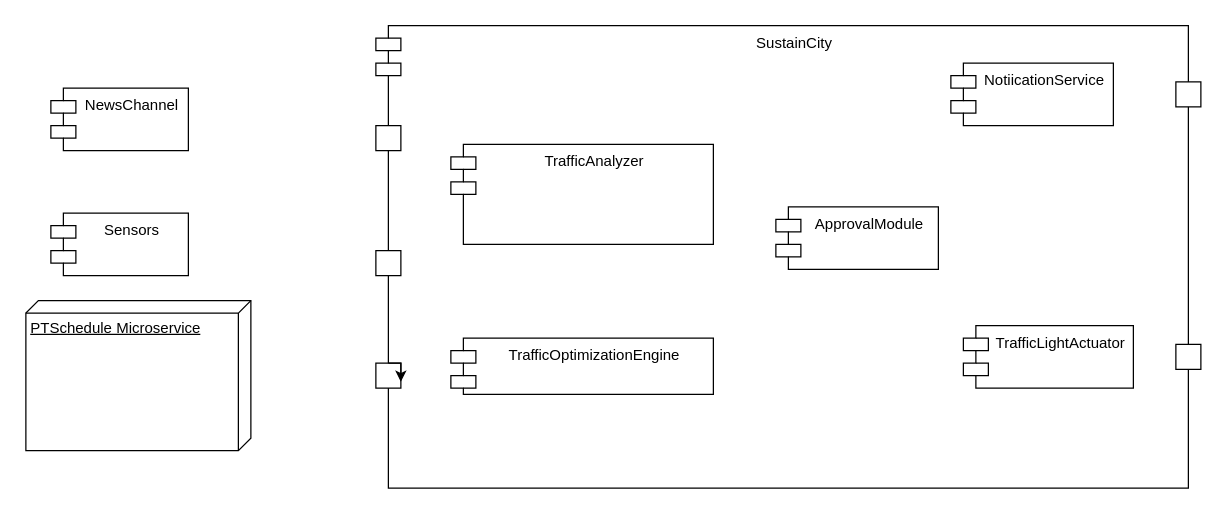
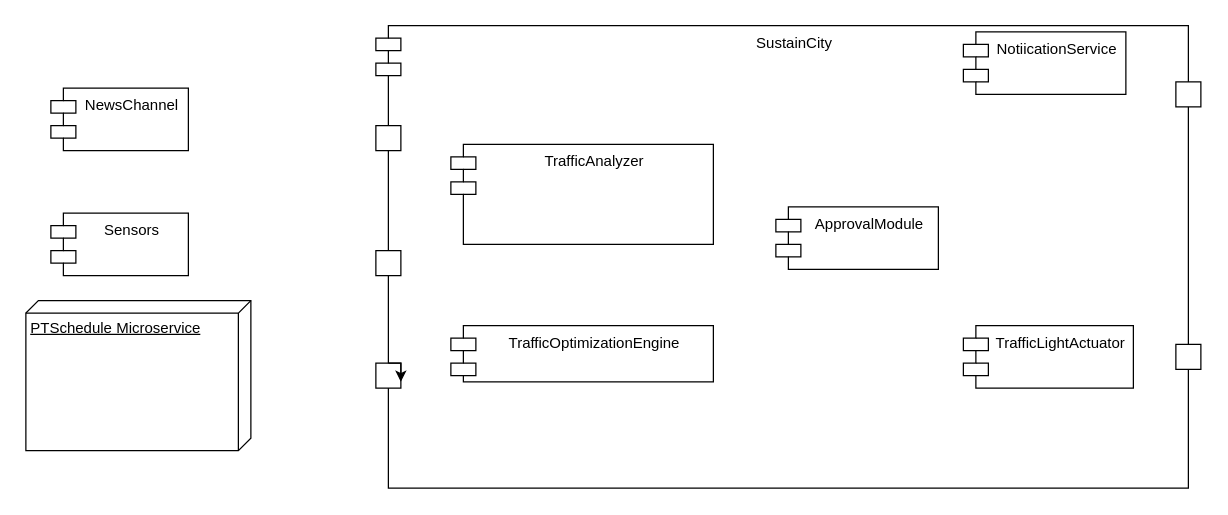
  <mxCell id="0" />
  <mxCell id="1" parent="0" />
  <mxCell id="2" value="PTSchedule Microservice&lt;div&gt;&lt;br&gt;&lt;/div&gt;" style="verticalAlign=top;align=left;spacingTop=8;spacingLeft=2;spacingRight=12;shape=cube;size=10;direction=south;fontStyle=4;html=1;whiteSpace=wrap;" vertex="1" parent="1"><mxGeometry x="20" y="240" width="180" height="120" as="geometry" /></mxCell>
  <mxCell id="3" value="Sensors" style="shape=module;align=left;spacingLeft=20;align=center;verticalAlign=top;whiteSpace=wrap;html=1;" vertex="1" parent="1"><mxGeometry x="40" y="170" width="110" height="50" as="geometry" /></mxCell>
  <mxCell id="4" value="NewsChannel" style="shape=module;align=left;spacingLeft=20;align=center;verticalAlign=top;whiteSpace=wrap;html=1;" vertex="1" parent="1"><mxGeometry x="40" y="70" width="110" height="50" as="geometry" /></mxCell>
  <mxCell id="5" value="SustainCity" style="shape=module;align=left;spacingLeft=20;align=center;verticalAlign=top;whiteSpace=wrap;html=1;fillColor=none;" vertex="1" parent="1"><mxGeometry x="300" y="20" width="650" height="370" as="geometry" /></mxCell>
  <mxCell id="6" value="TrafficLightActuator" style="shape=module;align=left;spacingLeft=20;align=center;verticalAlign=top;whiteSpace=wrap;html=1;" vertex="1" parent="1"><mxGeometry x="770" y="260" width="136" height="50" as="geometry" /></mxCell>
  <mxCell id="7" value="TrafficAnalyzer" style="shape=module;align=left;spacingLeft=20;align=center;verticalAlign=top;whiteSpace=wrap;html=1;" vertex="1" parent="1"><mxGeometry x="360" y="115" width="210" height="80" as="geometry" /></mxCell>
- <mxCell id="8" value="NotiicationService" style="shape=module;align=left;spacingLeft=20;align=center;verticalAlign=top;whiteSpace=wrap;html=1;" vertex="1" parent="1"><mxGeometry x="760" y="50" width="130" height="50" as="geometry" /></mxCell>
- <mxCell id="9" value="TrafficOptimizationEngine" style="shape=module;align=left;spacingLeft=20;align=center;verticalAlign=top;whiteSpace=wrap;html=1;" vertex="1" parent="1"><mxGeometry x="360" y="270" width="210" height="45" as="geometry" /></mxCell>
+ <mxCell id="8" value="NotiicationService" style="shape=module;align=left;spacingLeft=20;align=center;verticalAlign=top;whiteSpace=wrap;html=1;" vertex="1" parent="1"><mxGeometry x="770" y="25" width="130" height="50" as="geometry" /></mxCell>
+ <mxCell id="9" value="TrafficOptimizationEngine" style="shape=module;align=left;spacingLeft=20;align=center;verticalAlign=top;whiteSpace=wrap;html=1;" vertex="1" parent="1"><mxGeometry x="360" y="260" width="210" height="45" as="geometry" /></mxCell>
  <mxCell id="10" value="ApprovalModule" style="shape=module;align=left;spacingLeft=20;align=center;verticalAlign=top;whiteSpace=wrap;html=1;" vertex="1" parent="1"><mxGeometry x="620" y="165" width="130" height="50" as="geometry" /></mxCell>
  <mxCell id="11" value="" style="rounded=0;whiteSpace=wrap;html=1;" vertex="1" parent="1"><mxGeometry x="300" y="100" width="20" height="20" as="geometry" /></mxCell>
  <mxCell id="12" value="" style="rounded=0;whiteSpace=wrap;html=1;" vertex="1" parent="1"><mxGeometry x="300" y="200" width="20" height="20" as="geometry" /></mxCell>
  <mxCell id="13" value="" style="rounded=0;whiteSpace=wrap;html=1;" vertex="1" parent="1"><mxGeometry x="300" y="290" width="20" height="20" as="geometry" /></mxCell>
  <mxCell id="14" style="edgeStyle=orthogonalEdgeStyle;rounded=0;orthogonalLoop=1;jettySize=auto;html=1;exitX=0.5;exitY=0;exitDx=0;exitDy=0;entryX=1;entryY=0.75;entryDx=0;entryDy=0;" edge="1" parent="1" source="13" target="13"><mxGeometry relative="1" as="geometry" /></mxCell>
  <mxCell id="15" value="" style="rounded=0;whiteSpace=wrap;html=1;" vertex="1" parent="1"><mxGeometry x="940" y="275" width="20" height="20" as="geometry" /></mxCell>
  <mxCell id="16" value="" style="rounded=0;whiteSpace=wrap;html=1;" vertex="1" parent="1"><mxGeometry x="940" y="65" width="20" height="20" as="geometry" /></mxCell>
